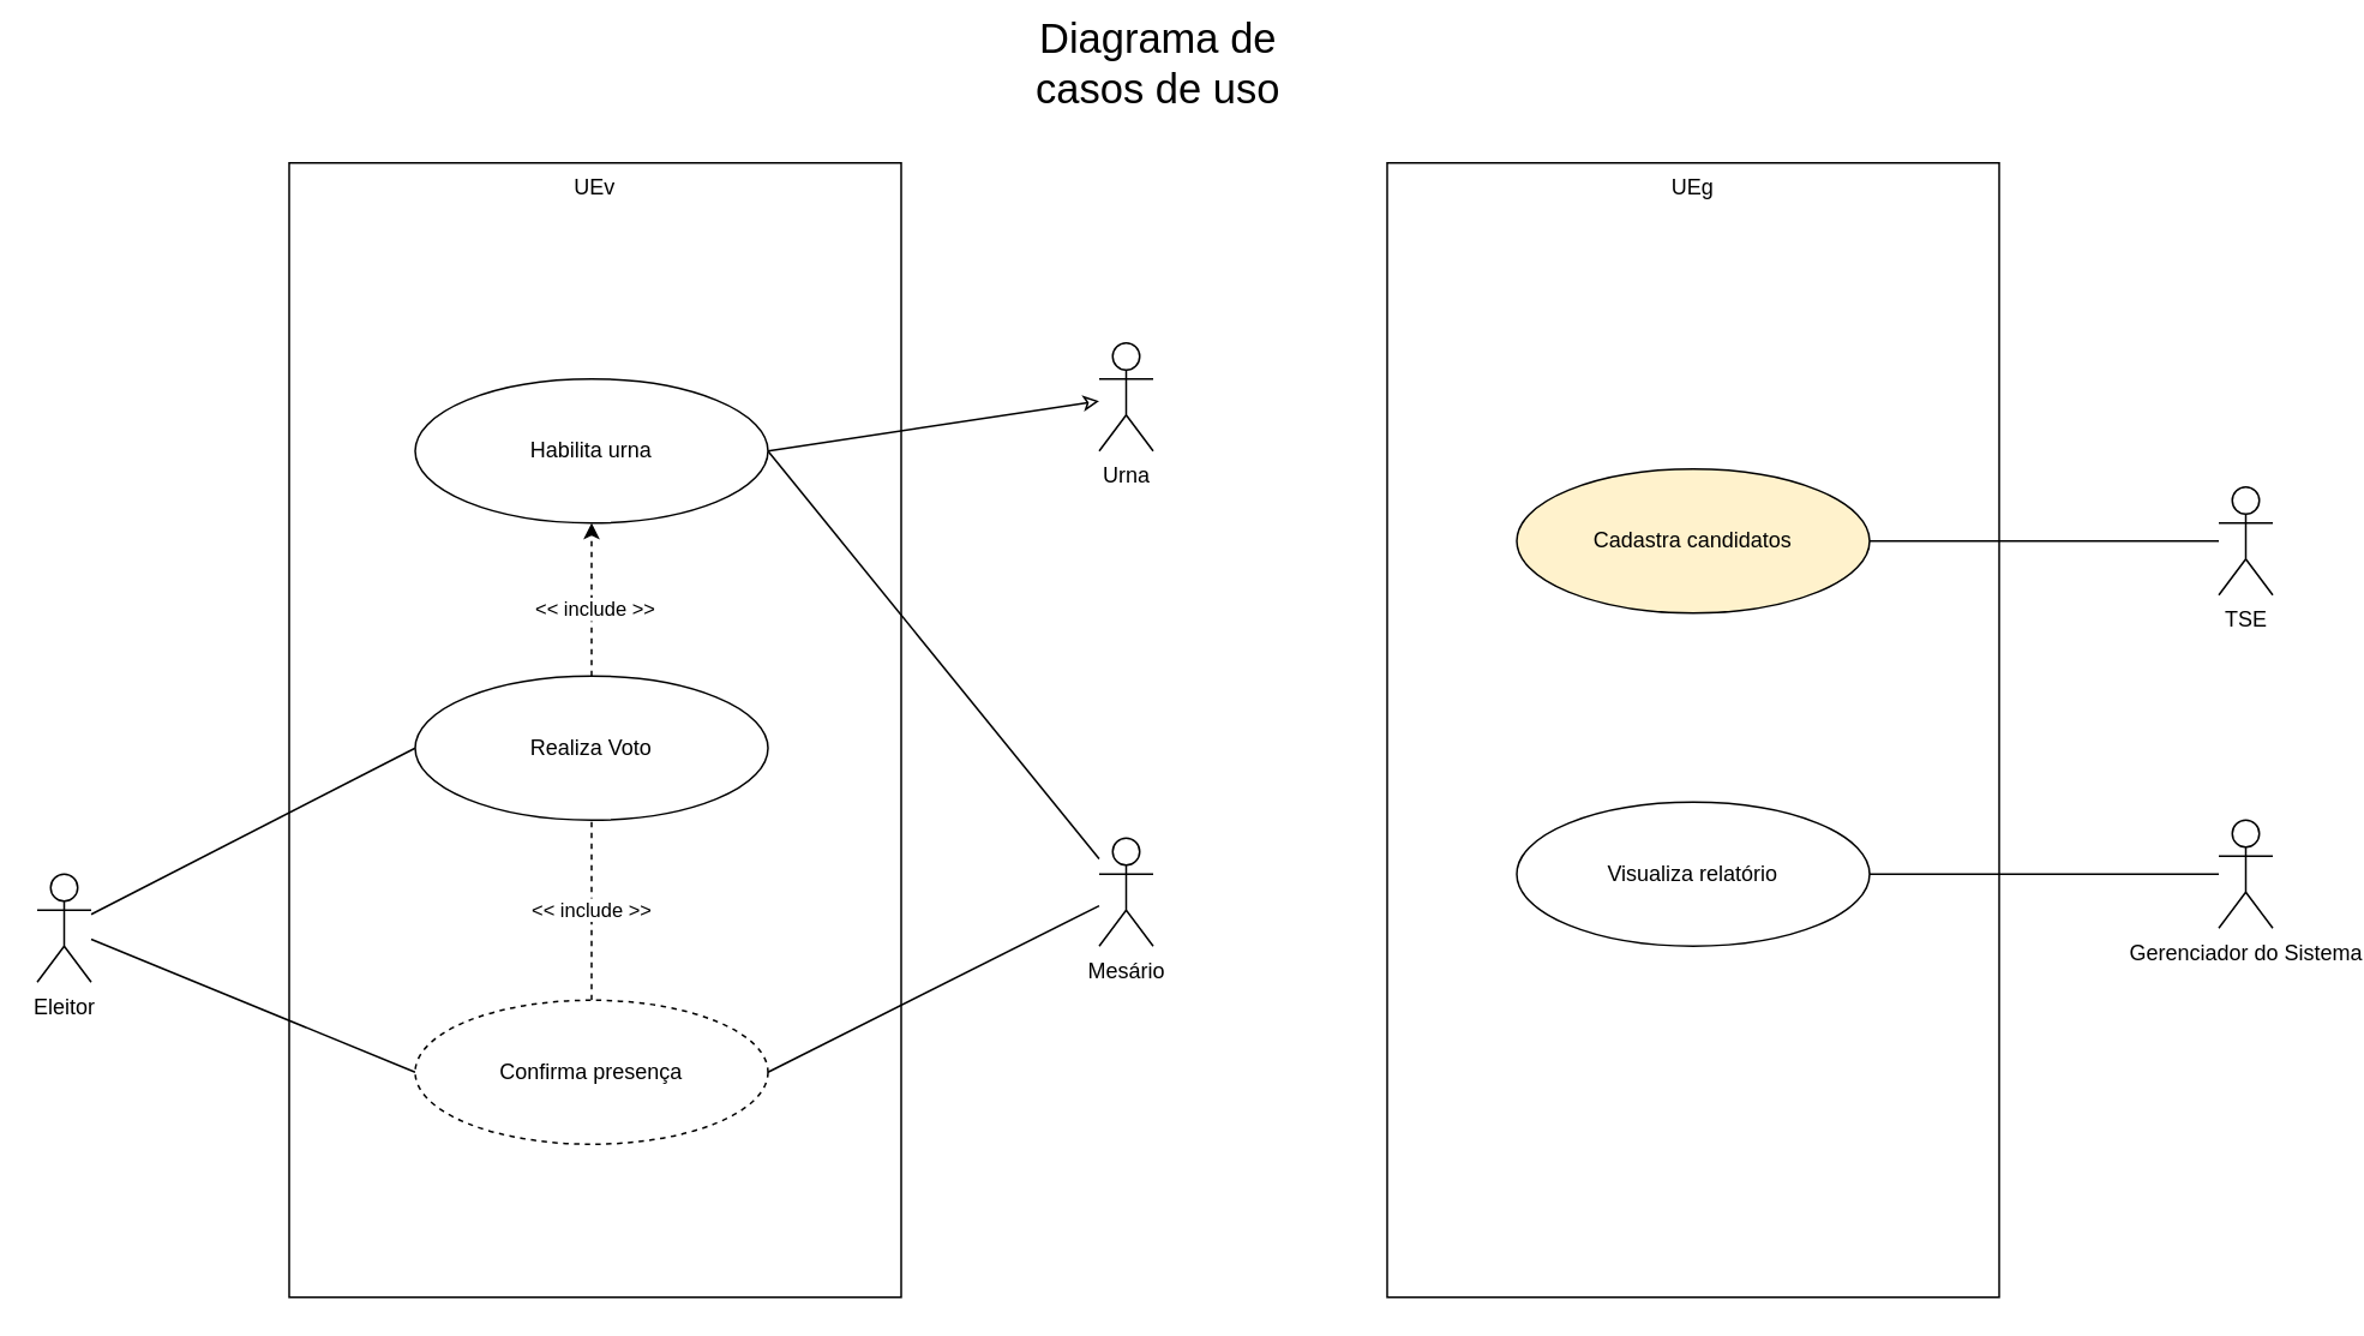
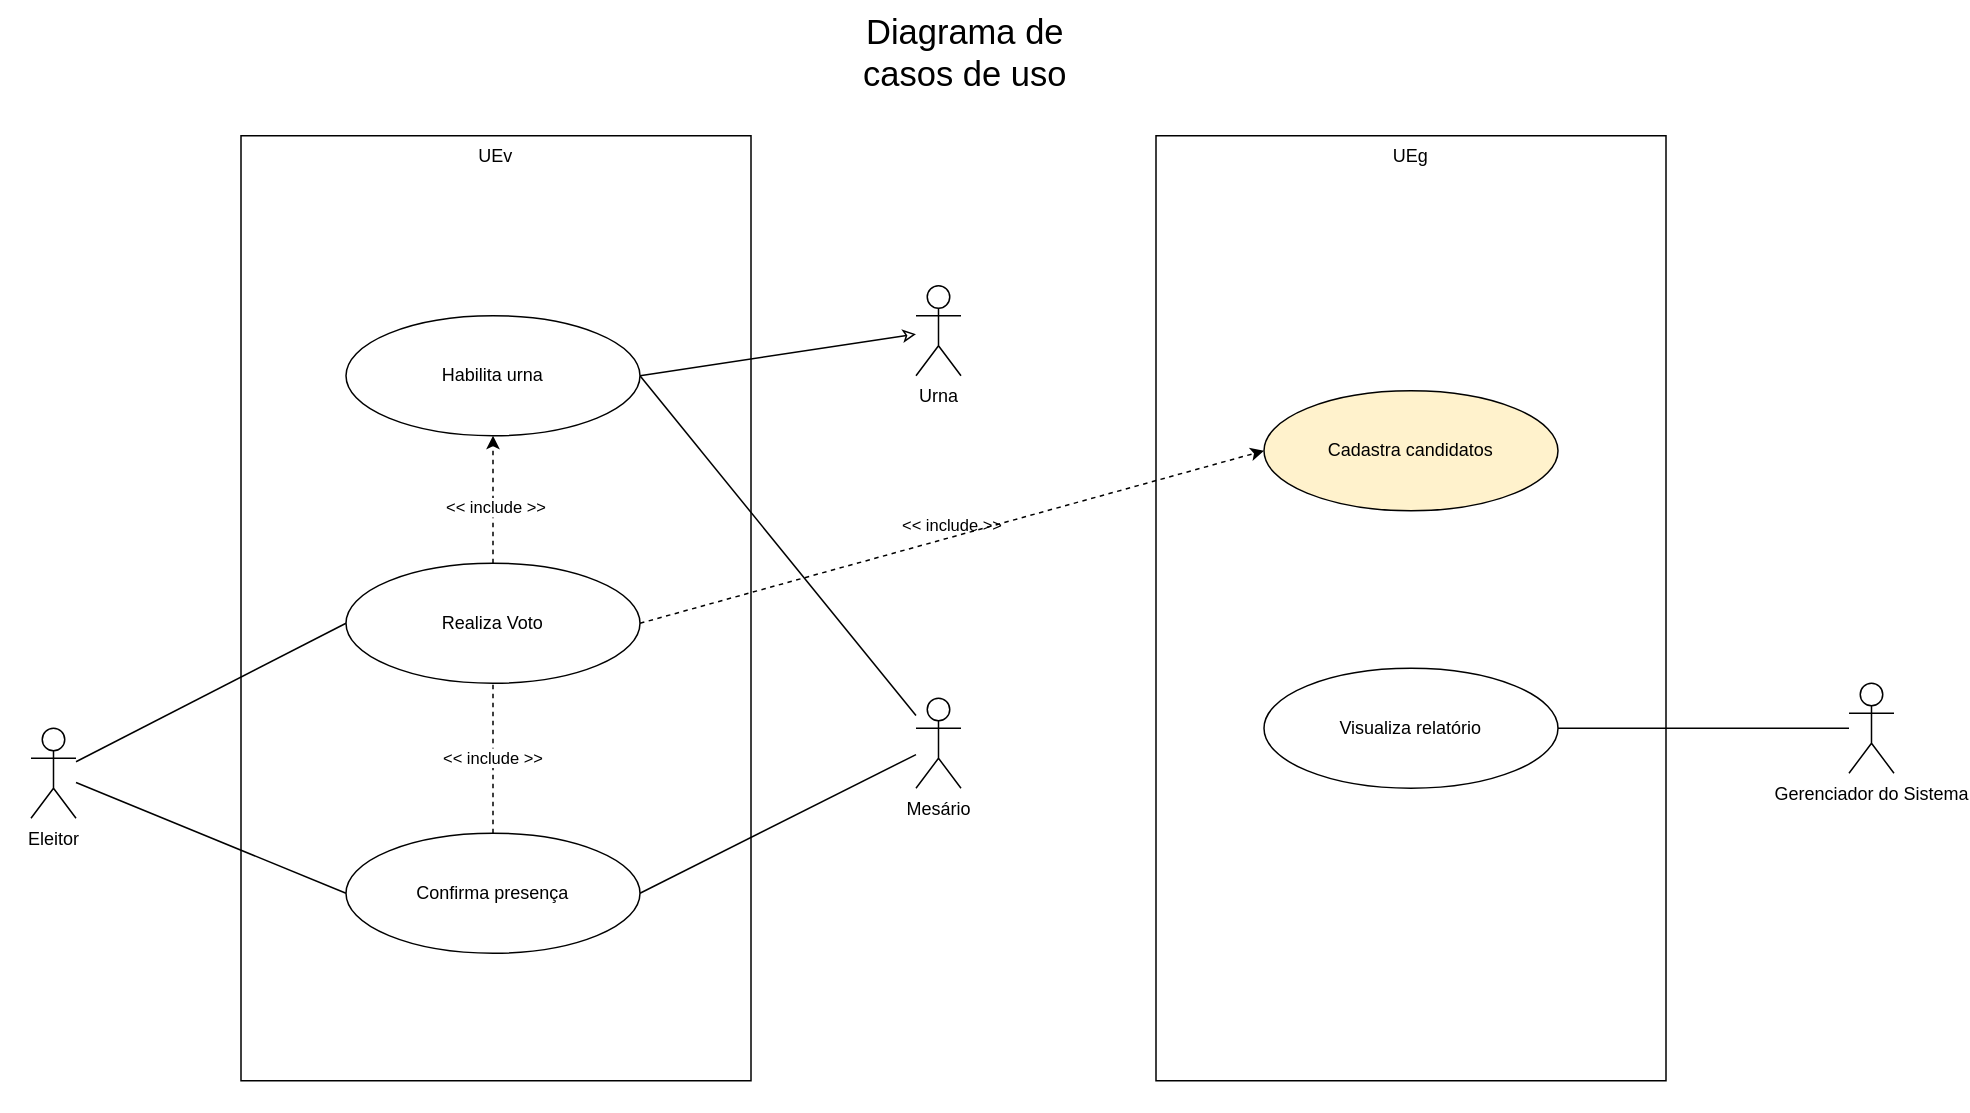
  <mxCell id="0" />
  <mxCell id="1" parent="0" />
  <mxCell id="2" value="UEg" style="rounded=0;whiteSpace=wrap;html=1;verticalAlign=top;" parent="1" vertex="1"><mxGeometry x="770" y="90" width="340" height="630" as="geometry" /></mxCell>
  <mxCell id="3" value="UEv" style="rounded=0;whiteSpace=wrap;html=1;verticalAlign=top;" parent="1" vertex="1"><mxGeometry x="160" y="90" width="340" height="630" as="geometry" /></mxCell>
  <mxCell id="4" value="Diagrama de casos de uso" style="text;html=1;align=center;verticalAlign=middle;whiteSpace=wrap;rounded=0;fontSize=23;" parent="1" vertex="1"><mxGeometry x="560" y="20" width="166" height="30" as="geometry" /></mxCell>
  <mxCell id="5" style="rounded=0;orthogonalLoop=1;jettySize=auto;html=1;entryX=0;entryY=0.5;entryDx=0;entryDy=0;endArrow=none;endFill=0;" parent="1" source="7" target="11" edge="1"><mxGeometry relative="1" as="geometry" /></mxCell>
  <mxCell id="6" style="rounded=0;orthogonalLoop=1;jettySize=auto;html=1;entryX=0;entryY=0.5;entryDx=0;entryDy=0;endArrow=none;endFill=0;" parent="1" source="7" target="25" edge="1"><mxGeometry relative="1" as="geometry" /></mxCell>
  <mxCell id="7" value="Eleitor" style="shape=umlActor;verticalLabelPosition=bottom;verticalAlign=top;html=1;outlineConnect=0;" parent="1" vertex="1"><mxGeometry x="20" y="485" width="30" height="60" as="geometry" /></mxCell>
  <mxCell id="8" style="edgeStyle=orthogonalEdgeStyle;rounded=0;orthogonalLoop=1;jettySize=auto;html=1;exitX=0.5;exitY=0;exitDx=0;exitDy=0;entryX=0.5;entryY=1;entryDx=0;entryDy=0;dashed=1;" parent="1" source="11" target="23" edge="1"><mxGeometry relative="1" as="geometry" /></mxCell>
  <mxCell id="9" value="&amp;lt;&amp;lt; include &amp;gt;&amp;gt;" style="edgeLabel;html=1;align=center;verticalAlign=middle;resizable=0;points=[];" parent="8" vertex="1" connectable="0"><mxGeometry x="-0.106" y="-1" relative="1" as="geometry"><mxPoint as="offset" /></mxGeometry></mxCell>
+ <mxCell id="10" value="&#10;&lt;span style=&quot;color: rgb(0, 0, 0); font-family: Helvetica; font-size: 11px; font-style: normal; font-variant-ligatures: normal; font-variant-caps: normal; font-weight: 400; letter-spacing: normal; orphans: 2; text-align: center; text-indent: 0px; text-transform: none; widows: 2; word-spacing: 0px; -webkit-text-stroke-width: 0px; white-space: nowrap; text-decoration-thickness: initial; text-decoration-style: initial; text-decoration-color: initial; float: none; display: inline !important;&quot;&gt;&amp;lt;&amp;lt; include &amp;gt;&amp;gt;&lt;/span&gt;&#10;&#10;" style="rounded=0;orthogonalLoop=1;jettySize=auto;html=1;exitX=1;exitY=0.5;exitDx=0;exitDy=0;entryX=0;entryY=0.5;entryDx=0;entryDy=0;dashed=1;labelBackgroundColor=none;" parent="1" source="11" target="17" edge="1"><mxGeometry relative="1" as="geometry" /></mxCell>
  <mxCell id="11" value="Realiza Voto" style="ellipse;whiteSpace=wrap;html=1;" parent="1" vertex="1"><mxGeometry x="230" y="375" width="196" height="80" as="geometry" /></mxCell>
  <mxCell id="12" value="Visualiza relatório" style="ellipse;whiteSpace=wrap;html=1;" parent="1" vertex="1"><mxGeometry x="842" y="445" width="196" height="80" as="geometry" /></mxCell>
  <mxCell id="13" style="rounded=0;orthogonalLoop=1;jettySize=auto;html=1;entryX=1;entryY=0.5;entryDx=0;entryDy=0;endArrow=none;endFill=0;" parent="1" source="14" target="12" edge="1"><mxGeometry relative="1" as="geometry" /></mxCell>
  <mxCell id="14" value="Gerenciador do Sistema" style="shape=umlActor;verticalLabelPosition=bottom;verticalAlign=top;html=1;outlineConnect=0;" parent="1" vertex="1"><mxGeometry x="1232" y="455" width="30" height="60" as="geometry" /></mxCell>
- <mxCell id="15" style="rounded=0;orthogonalLoop=1;jettySize=auto;html=1;endArrow=none;endFill=0;" parent="1" source="16" target="17" edge="1"><mxGeometry relative="1" as="geometry" /></mxCell>
- <mxCell id="16" value="TSE" style="shape=umlActor;verticalLabelPosition=bottom;verticalAlign=top;html=1;outlineConnect=0;" parent="1" vertex="1"><mxGeometry x="1232" y="270" width="30" height="60" as="geometry" /></mxCell>
  <mxCell id="17" value="Cadastra candidatos" style="ellipse;whiteSpace=wrap;html=1;fillColor=#fff2cc;" parent="1" vertex="1"><mxGeometry x="842" y="260" width="196" height="80" as="geometry" /></mxCell>
  <mxCell id="18" style="rounded=0;orthogonalLoop=1;jettySize=auto;html=1;endArrow=none;endFill=0;entryX=1;entryY=0.5;entryDx=0;entryDy=0;" parent="1" source="20" target="23" edge="1"><mxGeometry relative="1" as="geometry" /></mxCell>
  <mxCell id="19" style="rounded=0;orthogonalLoop=1;jettySize=auto;html=1;entryX=1;entryY=0.5;entryDx=0;entryDy=0;endArrow=none;endFill=0;" parent="1" source="20" target="25" edge="1"><mxGeometry relative="1" as="geometry" /></mxCell>
  <mxCell id="20" value="Mesário" style="shape=umlActor;verticalLabelPosition=bottom;verticalAlign=top;html=1;outlineConnect=0;" parent="1" vertex="1"><mxGeometry x="610" y="465" width="30" height="60" as="geometry" /></mxCell>
  <mxCell id="21" value="Urna" style="shape=umlActor;verticalLabelPosition=bottom;verticalAlign=top;html=1;outlineConnect=0;" parent="1" vertex="1"><mxGeometry x="610" y="190" width="30" height="60" as="geometry" /></mxCell>
  <mxCell id="22" style="rounded=0;orthogonalLoop=1;jettySize=auto;html=1;exitX=1;exitY=0.5;exitDx=0;exitDy=0;endArrow=classic;endFill=0;" parent="1" source="23" target="21" edge="1"><mxGeometry relative="1" as="geometry" /></mxCell>
  <mxCell id="23" value="Habilita urna" style="ellipse;whiteSpace=wrap;html=1;" parent="1" vertex="1"><mxGeometry x="230" y="210" width="196" height="80" as="geometry" /></mxCell>
  <mxCell id="24" value="&amp;lt;&amp;lt; include &amp;gt;&amp;gt;" style="edgeStyle=orthogonalEdgeStyle;rounded=0;orthogonalLoop=1;jettySize=auto;html=1;entryX=0.5;entryY=1;entryDx=0;entryDy=0;dashed=1;endArrow=none;" parent="1" source="25" target="11" edge="1"><mxGeometry relative="1" as="geometry" /></mxCell>
- <mxCell id="25" value="Confirma presença" style="ellipse;whiteSpace=wrap;html=1;dashed=1;" parent="1" vertex="1"><mxGeometry x="230" y="555" width="196" height="80" as="geometry" /></mxCell>
+ <mxCell id="25" value="Confirma presença" style="ellipse;whiteSpace=wrap;html=1;" parent="1" vertex="1"><mxGeometry x="230" y="555" width="196" height="80" as="geometry" /></mxCell>
